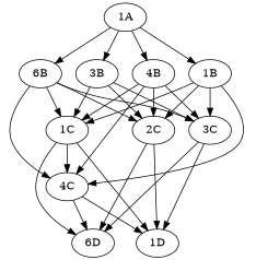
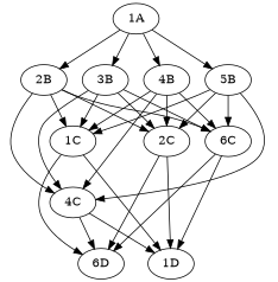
  digraph {
    "1A"
-   "1B"
-   "2B" [label="6B"]
+   "1B" [label="5B"]
+   "2B"
    "3B"
    "4B"
    "1C"
    "2C"
-   "3C"
+   "3C" [label="6C"]
    "4C"
    "1D"
    n11 [label="6D"]
    "1A" -> "1B"
    "1A" -> "2B"
    "1A" -> "3B"
    "1A" -> "4B"
    "1B" -> "1C"
    "1B" -> "2C"
    "1B" -> "3C"
    "1B" -> "4C"
    "2B" -> "1C"
    "2B" -> "2C"
    "2B" -> "3C"
    "2B" -> "4C"
    "3B" -> "1C"
    "3B" -> "2C"
    "3B" -> "3C"
-   "1C" -> "4C"
+   "3B" -> "4C"
    "4B" -> "1C"
    "4B" -> "2C"
    "4B" -> "3C"
    "4B" -> "4C"
    "1C" -> "1D"
    "1C" -> n11
    "2C" -> "1D"
    "2C" -> n11
    "3C" -> "1D"
    "3C" -> n11
    "4C" -> "1D"
    "4C" -> n11
  }
